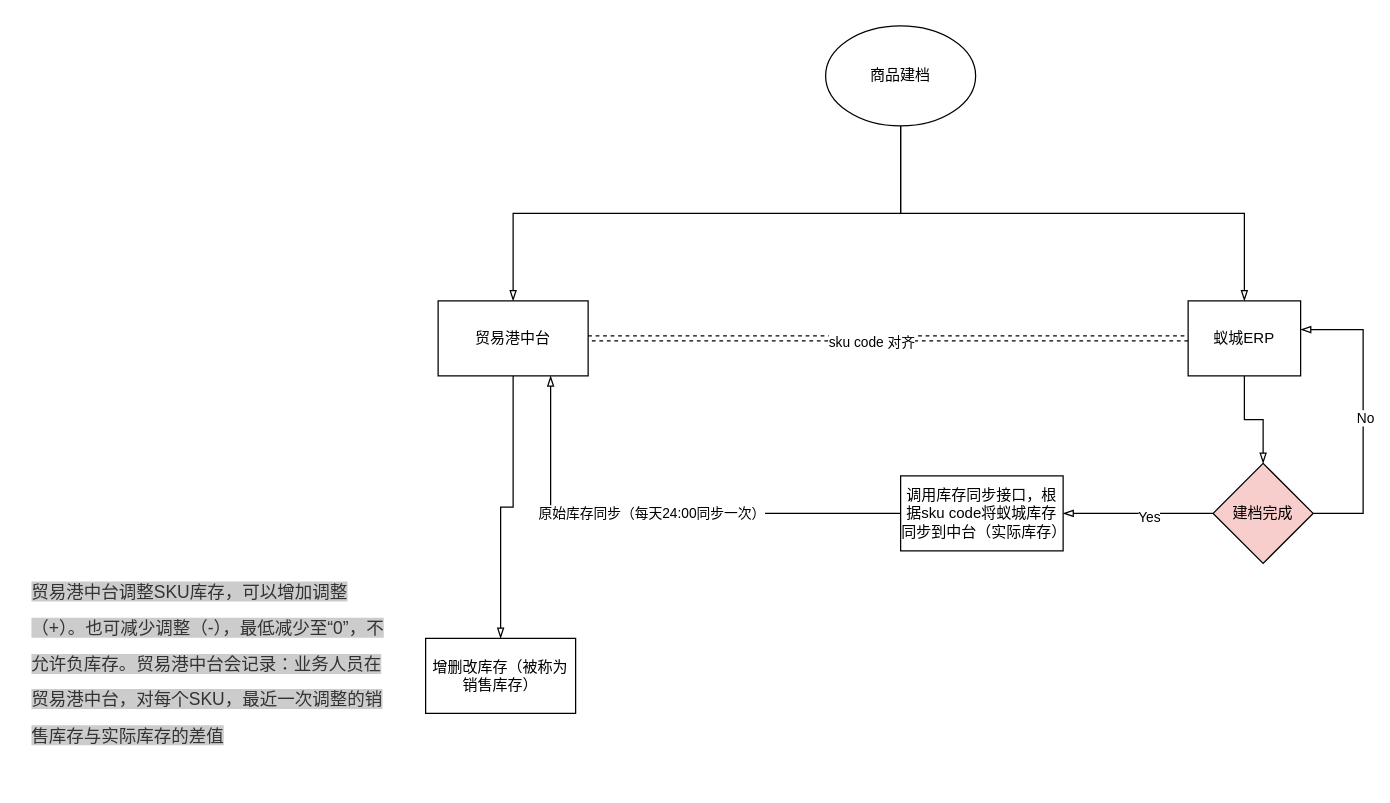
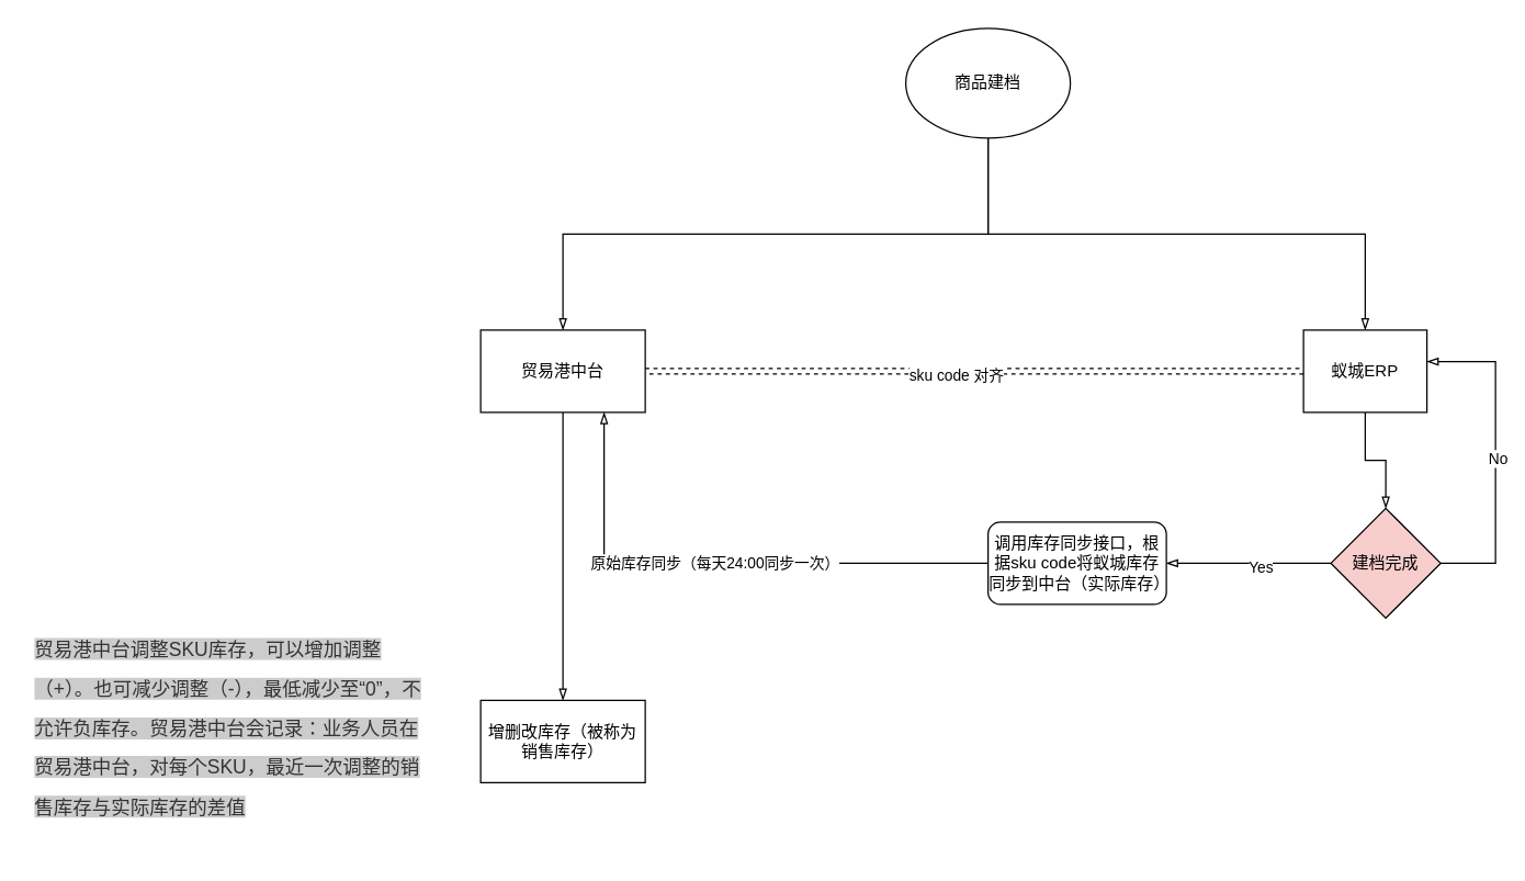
  <mxCell id="0" />
  <mxCell id="1" parent="0" />
  <mxCell id="2" value="" style="edgeStyle=orthogonalEdgeStyle;rounded=0;orthogonalLoop=1;jettySize=auto;html=1;endArrow=blockThin;endFill=0;exitX=0.5;exitY=1;exitDx=0;exitDy=0;" edge="1" parent="1" source="4" target="8"><mxGeometry relative="1" as="geometry" /></mxCell>
  <mxCell id="3" value="" style="edgeStyle=orthogonalEdgeStyle;rounded=0;orthogonalLoop=1;jettySize=auto;html=1;endArrow=blockThin;endFill=0;exitX=0.5;exitY=1;exitDx=0;exitDy=0;" edge="1" parent="1" source="4" target="10"><mxGeometry relative="1" as="geometry" /></mxCell>
  <mxCell id="4" value="商品建档" style="ellipse;whiteSpace=wrap;html=1;" vertex="1" parent="1"><mxGeometry x="660" y="20" width="120" height="80" as="geometry" /></mxCell>
  <mxCell id="5" style="edgeStyle=orthogonalEdgeStyle;rounded=0;orthogonalLoop=1;jettySize=auto;html=1;entryX=0;entryY=0.5;entryDx=0;entryDy=0;endArrow=blockThin;endFill=0;dashed=1;shape=link;" edge="1" parent="1" source="8" target="10"><mxGeometry relative="1" as="geometry" /></mxCell>
  <mxCell id="6" value="sku code 对齐" style="edgeLabel;html=1;align=center;verticalAlign=middle;resizable=0;points=[];" vertex="1" connectable="0" parent="5"><mxGeometry x="-0.058" y="-2" relative="1" as="geometry"><mxPoint as="offset" /></mxGeometry></mxCell>
  <mxCell id="7" value="" style="edgeStyle=orthogonalEdgeStyle;rounded=0;orthogonalLoop=1;jettySize=auto;html=1;endArrow=blockThin;endFill=0;" edge="1" parent="1" source="8" target="19"><mxGeometry relative="1" as="geometry" /></mxCell>
  <mxCell id="8" value="贸易港中台" style="whiteSpace=wrap;html=1;" vertex="1" parent="1"><mxGeometry x="350" y="240" width="120" height="60" as="geometry" /></mxCell>
  <mxCell id="9" value="" style="edgeStyle=orthogonalEdgeStyle;rounded=0;orthogonalLoop=1;jettySize=auto;html=1;endArrow=blockThin;endFill=0;" edge="1" parent="1" source="10" target="15"><mxGeometry relative="1" as="geometry" /></mxCell>
  <mxCell id="10" value="蚁城ERP" style="whiteSpace=wrap;html=1;" vertex="1" parent="1"><mxGeometry x="950" y="240" width="90" height="60" as="geometry" /></mxCell>
  <mxCell id="11" value="" style="edgeStyle=orthogonalEdgeStyle;rounded=0;orthogonalLoop=1;jettySize=auto;html=1;endArrow=blockThin;endFill=0;" edge="1" parent="1" source="15" target="18"><mxGeometry relative="1" as="geometry" /></mxCell>
  <mxCell id="12" value="Yes" style="edgeLabel;html=1;align=center;verticalAlign=middle;resizable=0;points=[];" vertex="1" connectable="0" parent="11"><mxGeometry x="-0.133" y="2" relative="1" as="geometry"><mxPoint as="offset" /></mxGeometry></mxCell>
  <mxCell id="13" style="edgeStyle=orthogonalEdgeStyle;rounded=0;orthogonalLoop=1;jettySize=auto;html=1;entryX=1;entryY=0.383;entryDx=0;entryDy=0;entryPerimeter=0;endArrow=blockThin;endFill=0;" edge="1" parent="1" source="15" target="10"><mxGeometry relative="1" as="geometry"><Array as="points"><mxPoint x="1090" y="410" /><mxPoint x="1090" y="263" /></Array></mxGeometry></mxCell>
  <mxCell id="14" value="No" style="edgeLabel;html=1;align=center;verticalAlign=middle;resizable=0;points=[];" vertex="1" connectable="0" parent="13"><mxGeometry x="-0.015" y="-1" relative="1" as="geometry"><mxPoint as="offset" /></mxGeometry></mxCell>
  <mxCell id="15" value="建档完成" style="rhombus;whiteSpace=wrap;html=1;fillColor=#f8cecc;" vertex="1" parent="1"><mxGeometry x="970" y="370" width="80" height="80" as="geometry" /></mxCell>
  <mxCell id="16" style="edgeStyle=orthogonalEdgeStyle;rounded=0;orthogonalLoop=1;jettySize=auto;html=1;entryX=0.75;entryY=1;entryDx=0;entryDy=0;endArrow=blockThin;endFill=0;" edge="1" parent="1" source="18" target="8"><mxGeometry relative="1" as="geometry" /></mxCell>
  <mxCell id="17" value="原始库存同步（每天24:00同步一次）" style="edgeLabel;html=1;align=center;verticalAlign=middle;resizable=0;points=[];" vertex="1" connectable="0" parent="16"><mxGeometry x="0.024" y="-1" relative="1" as="geometry"><mxPoint as="offset" /></mxGeometry></mxCell>
- <mxCell id="18" value="调用库存同步接口，根据sku code将蚁城库存同步到中台（实际库存）" style="whiteSpace=wrap;html=1;" vertex="1" parent="1"><mxGeometry x="720" y="380" width="130" height="60" as="geometry" /></mxCell>
- <mxCell id="19" value="增删改库存（被称为销售库存）" style="whiteSpace=wrap;html=1;" vertex="1" parent="1"><mxGeometry x="340" y="510" width="120" height="60" as="geometry" /></mxCell>
+ <mxCell id="18" value="调用库存同步接口，根据sku code将蚁城库存同步到中台（实际库存）" style="whiteSpace=wrap;html=1;rounded=1;" vertex="1" parent="1"><mxGeometry x="720" y="380" width="130" height="60" as="geometry" /></mxCell>
+ <mxCell id="19" value="增删改库存（被称为销售库存）" style="whiteSpace=wrap;html=1;" vertex="1" parent="1"><mxGeometry x="350" y="510" width="120" height="60" as="geometry" /></mxCell>
  <mxCell id="20" value="&lt;h1&gt;&lt;span style=&quot;color: rgb(51 , 51 , 51) ; font-family: &amp;#34;arial normal&amp;#34; , &amp;#34;arial&amp;#34; ; font-size: 14px ; font-weight: 400 ; background-color: rgb(204 , 204 , 204)&quot;&gt;贸易港中台调整SKU库存，可以增加调整（+）。也可减少调整（-），最低减少至“0”，不允许负库存。贸易港中台会记录：业务人员在贸易港中台，对每个SKU，最近一次调整的销售库存与实际库存的差值&lt;/span&gt;&lt;br&gt;&lt;/h1&gt;" style="text;html=1;strokeColor=none;fillColor=none;spacing=5;spacingTop=-20;whiteSpace=wrap;overflow=hidden;rounded=0;" vertex="1" parent="1"><mxGeometry x="20" y="450" width="300" height="170" as="geometry" /></mxCell>
